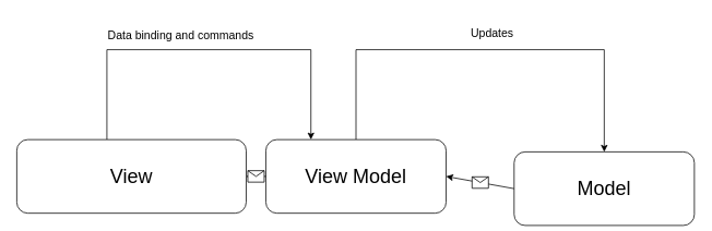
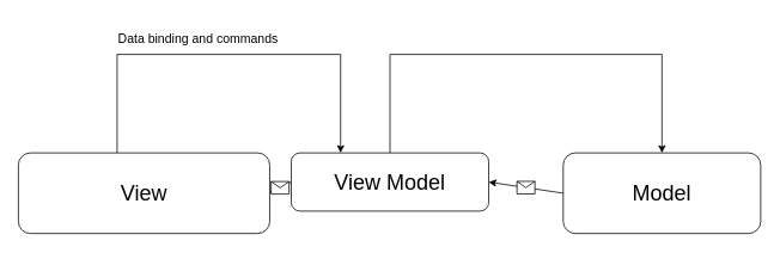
  <mxCell id="0" />
  <mxCell id="1" parent="0" />
  <mxCell id="2" style="edgeStyle=orthogonalEdgeStyle;rounded=0;orthogonalLoop=1;jettySize=auto;html=1;fontSize=14;entryX=0.25;entryY=0;entryDx=0;entryDy=0;" edge="1" parent="1" source="3" target="5"><mxGeometry relative="1" as="geometry"><mxPoint x="130" y="60" as="targetPoint" /><Array as="points"><mxPoint x="130" y="60" /><mxPoint x="379" y="60" /></Array></mxGeometry></mxCell>
  <mxCell id="3" value="&lt;font style=&quot;font-size: 24px;&quot;&gt;View&lt;/font&gt;" style="rounded=1;whiteSpace=wrap;html=1;" vertex="1" parent="1"><mxGeometry x="20" y="170" width="280" height="90" as="geometry" /></mxCell>
  <mxCell id="4" style="edgeStyle=orthogonalEdgeStyle;rounded=0;orthogonalLoop=1;jettySize=auto;html=1;fontSize=14;entryX=0.5;entryY=0;entryDx=0;entryDy=0;" edge="1" parent="1" source="5" target="6"><mxGeometry relative="1" as="geometry"><mxPoint x="434" y="60" as="targetPoint" /><Array as="points"><mxPoint x="434" y="60" /><mxPoint x="737" y="60" /></Array></mxGeometry></mxCell>
- <mxCell id="5" value="&lt;font style=&quot;font-size: 24px;&quot;&gt;View Model&lt;/font&gt;" style="rounded=1;whiteSpace=wrap;html=1;" vertex="1" parent="1"><mxGeometry x="324" y="170" width="220" height="90" as="geometry" /></mxCell>
- <mxCell id="6" value="&lt;font style=&quot;font-size: 24px;&quot;&gt;Model&lt;/font&gt;" style="rounded=1;whiteSpace=wrap;html=1;" vertex="1" parent="1"><mxGeometry x="627" y="185" width="220" height="90" as="geometry" /></mxCell>
+ <mxCell id="5" value="&lt;font style=&quot;font-size: 24px;&quot;&gt;View Model&lt;/font&gt;" style="rounded=1;whiteSpace=wrap;html=1;" vertex="1" parent="1"><mxGeometry x="324" y="170" width="220" height="65" as="geometry" /></mxCell>
+ <mxCell id="6" value="&lt;font style=&quot;font-size: 24px;&quot;&gt;Model&lt;/font&gt;" style="rounded=1;whiteSpace=wrap;html=1;" vertex="1" parent="1"><mxGeometry x="627" y="170" width="220" height="90" as="geometry" /></mxCell>
  <mxCell id="7" value="&lt;font style=&quot;font-size: 14px;&quot;&gt;Data binding and commands&lt;/font&gt;" style="text;html=1;align=center;verticalAlign=middle;resizable=0;points=[];autosize=1;strokeColor=none;fillColor=none;fontSize=24;" vertex="1" parent="1"><mxGeometry x="120" y="20" width="200" height="40" as="geometry" /></mxCell>
- <mxCell id="8" value="Updates" style="text;html=1;align=center;verticalAlign=middle;resizable=0;points=[];autosize=1;strokeColor=none;fillColor=none;fontSize=14;" vertex="1" parent="1"><mxGeometry x="560" y="25" width="80" height="30" as="geometry" /></mxCell>
  <mxCell id="9" value="" style="endArrow=classic;html=1;rounded=0;fontSize=14;exitX=0;exitY=0.5;exitDx=0;exitDy=0;entryX=1;entryY=0.5;entryDx=0;entryDy=0;" edge="1" parent="1" source="6" target="5"><mxGeometry relative="1" as="geometry"><mxPoint x="380" y="200" as="sourcePoint" /><mxPoint x="480" y="200" as="targetPoint" /></mxGeometry></mxCell>
  <mxCell id="10" value="" style="shape=message;html=1;outlineConnect=0;fontSize=14;" vertex="1" parent="9"><mxGeometry width="20" height="14" relative="1" as="geometry"><mxPoint x="-10" y="-7" as="offset" /></mxGeometry></mxCell>
  <mxCell id="11" value="" style="endArrow=classic;html=1;rounded=0;fontSize=14;exitX=0;exitY=0.5;exitDx=0;exitDy=0;entryX=1;entryY=0.5;entryDx=0;entryDy=0;" edge="1" parent="1" source="5" target="3"><mxGeometry relative="1" as="geometry"><mxPoint x="380" y="200" as="sourcePoint" /><mxPoint x="480" y="200" as="targetPoint" /></mxGeometry></mxCell>
  <mxCell id="12" value="" style="shape=message;html=1;outlineConnect=0;fontSize=14;" vertex="1" parent="11"><mxGeometry width="20" height="14" relative="1" as="geometry"><mxPoint x="-10" y="-7" as="offset" /></mxGeometry></mxCell>
